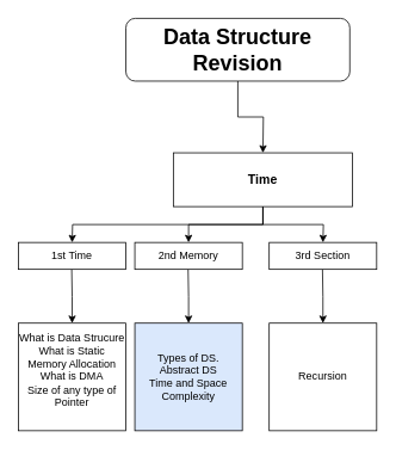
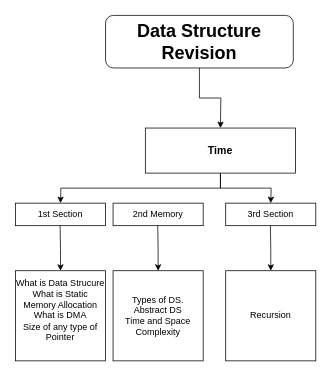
  <mxCell id="0" />
  <mxCell id="1" parent="0" />
  <mxCell id="2" style="edgeStyle=orthogonalEdgeStyle;rounded=0;orthogonalLoop=1;jettySize=auto;html=1;exitX=0.5;exitY=1;exitDx=0;exitDy=0;" edge="1" parent="1" source="3"><mxGeometry relative="1" as="geometry"><mxPoint x="293" y="170" as="targetPoint" /></mxGeometry></mxCell>
  <mxCell id="3" value="&lt;h1&gt;Data Structure Revision&lt;/h1&gt;" style="rounded=1;whiteSpace=wrap;html=1;" vertex="1" parent="1"><mxGeometry x="140" y="20" width="250" height="70" as="geometry" /></mxCell>
  <mxCell id="4" style="edgeStyle=orthogonalEdgeStyle;rounded=0;orthogonalLoop=1;jettySize=auto;html=1;exitX=0.5;exitY=1;exitDx=0;exitDy=0;" edge="1" parent="1" source="7"><mxGeometry relative="1" as="geometry"><mxPoint x="80" y="270" as="targetPoint" /></mxGeometry></mxCell>
- <mxCell id="5" style="edgeStyle=orthogonalEdgeStyle;rounded=0;orthogonalLoop=1;jettySize=auto;html=1;exitX=0.5;exitY=1;exitDx=0;exitDy=0;entryX=0.5;entryY=0;entryDx=0;entryDy=0;" edge="1" parent="1" source="7" target="12"><mxGeometry relative="1" as="geometry"><mxPoint x="200" y="270" as="targetPoint" /></mxGeometry></mxCell>
  <mxCell id="6" style="edgeStyle=orthogonalEdgeStyle;rounded=0;orthogonalLoop=1;jettySize=auto;html=1;" edge="1" parent="1" source="7"><mxGeometry relative="1" as="geometry"><mxPoint x="360" y="270" as="targetPoint" /></mxGeometry></mxCell>
  <mxCell id="7" value="&lt;h3&gt;Time&lt;/h3&gt;" style="rounded=0;whiteSpace=wrap;html=1;" vertex="1" parent="1"><mxGeometry x="193" y="170" width="200" height="60" as="geometry" /></mxCell>
  <mxCell id="8" style="edgeStyle=orthogonalEdgeStyle;rounded=0;orthogonalLoop=1;jettySize=auto;html=1;exitX=0.5;exitY=1;exitDx=0;exitDy=0;" edge="1" parent="1"><mxGeometry relative="1" as="geometry"><mxPoint x="80" y="360" as="targetPoint" /><mxPoint x="79.5" y="300" as="sourcePoint" /></mxGeometry></mxCell>
- <mxCell id="9" value="1st Time" style="rounded=0;whiteSpace=wrap;html=1;" vertex="1" parent="1"><mxGeometry x="20" y="270" width="120" height="30" as="geometry" /></mxCell>
+ <mxCell id="9" value="1st Section" style="rounded=0;whiteSpace=wrap;html=1;" vertex="1" parent="1"><mxGeometry x="20" y="270" width="120" height="30" as="geometry" /></mxCell>
  <mxCell id="10" value="What is Data Strucure&lt;br&gt;What is Static Memory Allocation&lt;br&gt;What is DMA&lt;br&gt;Size of any type of Pointer&lt;br&gt;&amp;nbsp;" style="whiteSpace=wrap;html=1;aspect=fixed;align=center;" vertex="1" parent="1"><mxGeometry x="20" y="360" width="120" height="120" as="geometry" /></mxCell>
  <mxCell id="11" style="edgeStyle=orthogonalEdgeStyle;rounded=0;orthogonalLoop=1;jettySize=auto;html=1;exitX=0.5;exitY=1;exitDx=0;exitDy=0;" edge="1" parent="1"><mxGeometry relative="1" as="geometry"><mxPoint x="210" y="360" as="targetPoint" /><mxPoint x="209.5" y="300" as="sourcePoint" /></mxGeometry></mxCell>
  <mxCell id="12" value="2nd Memory" style="rounded=0;whiteSpace=wrap;html=1;" vertex="1" parent="1"><mxGeometry x="150" y="270" width="120" height="30" as="geometry" /></mxCell>
- <mxCell id="13" value="Types of DS.&lt;br&gt;Abstract DS&lt;br&gt;Time and Space Complexity" style="whiteSpace=wrap;html=1;aspect=fixed;align=center;fillColor=#dae8fc;" vertex="1" parent="1"><mxGeometry x="150" y="360" width="120" height="120" as="geometry" /></mxCell>
+ <mxCell id="13" value="Types of DS.&lt;br&gt;Abstract DS&lt;br&gt;Time and Space Complexity" style="whiteSpace=wrap;html=1;aspect=fixed;align=center;" vertex="1" parent="1"><mxGeometry x="150" y="360" width="120" height="120" as="geometry" /></mxCell>
  <mxCell id="14" style="edgeStyle=orthogonalEdgeStyle;rounded=0;orthogonalLoop=1;jettySize=auto;html=1;exitX=0.5;exitY=1;exitDx=0;exitDy=0;" edge="1" parent="1"><mxGeometry relative="1" as="geometry"><mxPoint x="360" y="360" as="targetPoint" /><mxPoint x="359.5" y="300" as="sourcePoint" /></mxGeometry></mxCell>
  <mxCell id="15" value="3rd Section" style="rounded=0;whiteSpace=wrap;html=1;" vertex="1" parent="1"><mxGeometry x="300" y="270" width="120" height="30" as="geometry" /></mxCell>
  <mxCell id="16" value="Recursion" style="whiteSpace=wrap;html=1;aspect=fixed;align=center;" vertex="1" parent="1"><mxGeometry x="300" y="360" width="120" height="120" as="geometry" /></mxCell>
